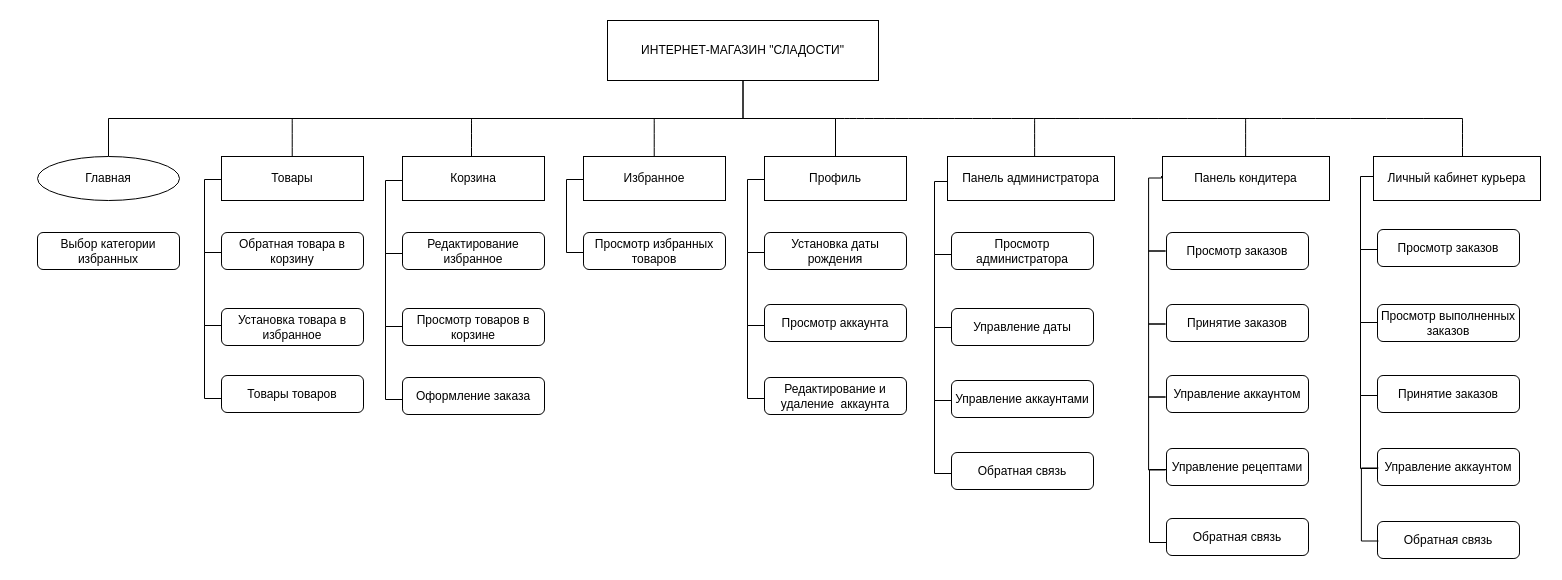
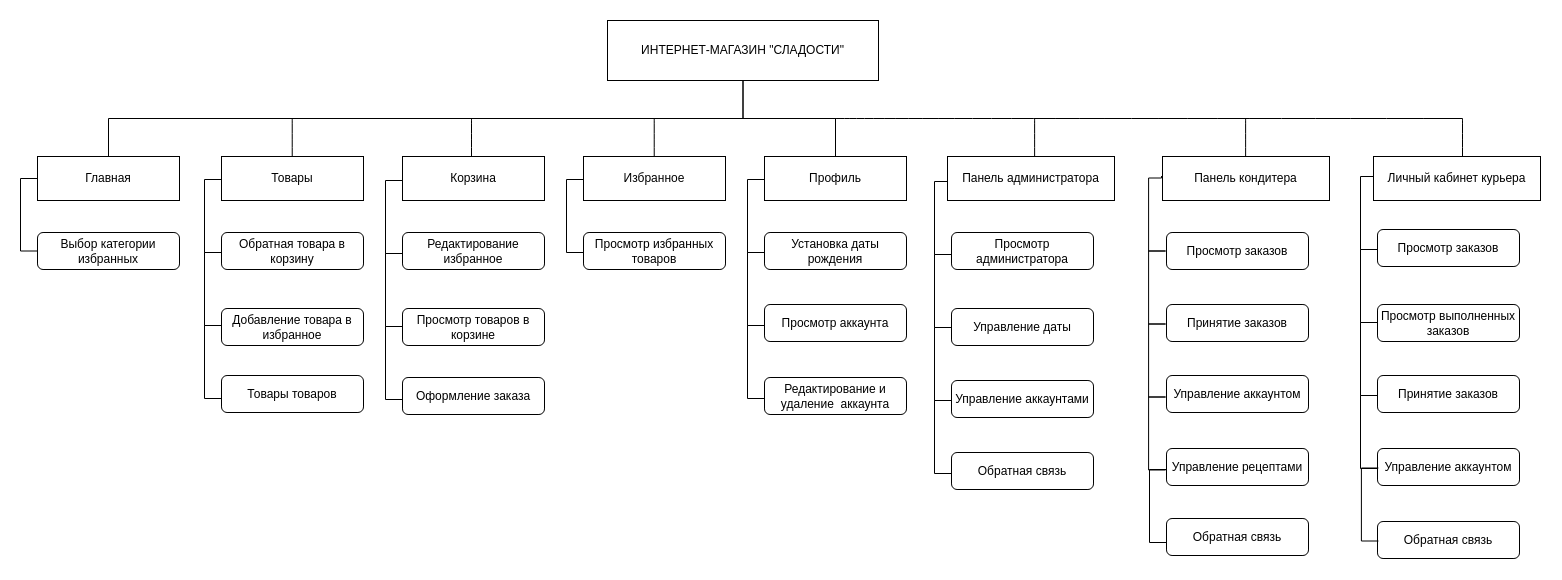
  <mxCell id="0" />
  <mxCell id="1" parent="0" />
  <mxCell id="2" style="edgeStyle=orthogonalEdgeStyle;rounded=0;orthogonalLoop=1;jettySize=auto;html=1;entryX=0.5;entryY=0;entryDx=0;entryDy=0;fontSize=12;startSize=8;endSize=8;exitX=0.5;exitY=1;exitDx=0;exitDy=0;endArrow=none;endFill=0;" edge="1" parent="1" source="3" target="4"><mxGeometry relative="1" as="geometry" /></mxCell>
  <mxCell id="3" value="ИНТЕРНЕТ-МАГАЗИН &quot;СЛАДОСТИ&quot;" style="whiteSpace=wrap;html=1;" vertex="1" parent="1"><mxGeometry x="607" y="20" width="271" height="60" as="geometry" /></mxCell>
- <mxCell id="4" value="Главная" style="ellipse;whiteSpace=wrap;html=1;" vertex="1" parent="1"><mxGeometry x="37" y="156" width="142" height="44" as="geometry" /></mxCell>
+ <mxCell id="4" value="Главная" style="whiteSpace=wrap;html=1;" vertex="1" parent="1"><mxGeometry x="37" y="156" width="142" height="44" as="geometry" /></mxCell>
  <mxCell id="5" value="Товары" style="whiteSpace=wrap;html=1;" vertex="1" parent="1"><mxGeometry x="221" y="156" width="142" height="44" as="geometry" /></mxCell>
  <mxCell id="6" value="Корзина" style="whiteSpace=wrap;html=1;" vertex="1" parent="1"><mxGeometry x="402" y="156" width="142" height="44" as="geometry" /></mxCell>
  <mxCell id="7" value="Избранное" style="whiteSpace=wrap;html=1;" vertex="1" parent="1"><mxGeometry x="583" y="156" width="142" height="44" as="geometry" /></mxCell>
  <mxCell id="8" value="Профиль" style="whiteSpace=wrap;html=1;" vertex="1" parent="1"><mxGeometry x="764" y="156" width="142" height="44" as="geometry" /></mxCell>
  <mxCell id="9" style="edgeStyle=orthogonalEdgeStyle;rounded=0;orthogonalLoop=1;jettySize=auto;html=1;entryX=0.5;entryY=0;entryDx=0;entryDy=0;fontSize=12;startSize=8;endSize=8;exitX=0.5;exitY=1;exitDx=0;exitDy=0;endArrow=none;endFill=0;" edge="1" parent="1" source="3" target="8"><mxGeometry relative="1" as="geometry"><mxPoint x="483" y="90" as="sourcePoint" /><mxPoint x="118" y="166" as="targetPoint" /></mxGeometry></mxCell>
  <mxCell id="10" value="Панель администратора" style="whiteSpace=wrap;html=1;" vertex="1" parent="1"><mxGeometry x="947" y="156" width="167" height="44" as="geometry" /></mxCell>
  <mxCell id="11" value="Панель кондитера" style="whiteSpace=wrap;html=1;" vertex="1" parent="1"><mxGeometry x="1162" y="156" width="167" height="44" as="geometry" /></mxCell>
  <mxCell id="12" value="Личный кабинет курьера" style="whiteSpace=wrap;html=1;" vertex="1" parent="1"><mxGeometry x="1373" y="156" width="167" height="44" as="geometry" /></mxCell>
  <mxCell id="13" value="" style="endArrow=none;html=1;rounded=0;fontSize=12;startSize=8;endSize=8;curved=1;" edge="1" parent="1"><mxGeometry width="50" height="50" relative="1" as="geometry"><mxPoint x="834" y="118" as="sourcePoint" /><mxPoint x="1462" y="118" as="targetPoint" /></mxGeometry></mxCell>
  <mxCell id="14" value="" style="endArrow=none;html=1;rounded=0;fontSize=12;startSize=8;endSize=8;curved=1;" edge="1" parent="1"><mxGeometry width="50" height="50" relative="1" as="geometry"><mxPoint x="1462" y="118" as="sourcePoint" /><mxPoint x="1462" y="156" as="targetPoint" /></mxGeometry></mxCell>
  <mxCell id="15" value="" style="endArrow=none;html=1;rounded=0;fontSize=12;startSize=8;endSize=8;curved=1;" edge="1" parent="1"><mxGeometry width="50" height="50" relative="1" as="geometry"><mxPoint x="1245.12" y="118" as="sourcePoint" /><mxPoint x="1245.12" y="156" as="targetPoint" /></mxGeometry></mxCell>
  <mxCell id="16" value="" style="endArrow=none;html=1;rounded=0;fontSize=12;startSize=8;endSize=8;curved=1;" edge="1" parent="1"><mxGeometry width="50" height="50" relative="1" as="geometry"><mxPoint x="1034.12" y="118" as="sourcePoint" /><mxPoint x="1034.12" y="156" as="targetPoint" /></mxGeometry></mxCell>
  <mxCell id="17" value="" style="endArrow=none;html=1;rounded=0;fontSize=12;startSize=8;endSize=8;curved=1;" edge="1" parent="1"><mxGeometry width="50" height="50" relative="1" as="geometry"><mxPoint x="653.72" y="118" as="sourcePoint" /><mxPoint x="653.72" y="156" as="targetPoint" /></mxGeometry></mxCell>
  <mxCell id="18" value="" style="endArrow=none;html=1;rounded=0;fontSize=12;startSize=8;endSize=8;curved=1;" edge="1" parent="1"><mxGeometry width="50" height="50" relative="1" as="geometry"><mxPoint x="471" y="118" as="sourcePoint" /><mxPoint x="471" y="156" as="targetPoint" /></mxGeometry></mxCell>
  <mxCell id="19" value="" style="endArrow=none;html=1;rounded=0;fontSize=12;startSize=8;endSize=8;curved=1;" edge="1" parent="1"><mxGeometry width="50" height="50" relative="1" as="geometry"><mxPoint x="291.72" y="118" as="sourcePoint" /><mxPoint x="291.72" y="156" as="targetPoint" /></mxGeometry></mxCell>
  <mxCell id="20" value="Выбор категории избранных" style="rounded=1;whiteSpace=wrap;html=1;" vertex="1" parent="1"><mxGeometry x="37" y="232" width="142" height="37" as="geometry" /></mxCell>
  <mxCell id="21" value="Обратная товара в корзину" style="rounded=1;whiteSpace=wrap;html=1;" vertex="1" parent="1"><mxGeometry x="221" y="232" width="142" height="37" as="geometry" /></mxCell>
- <mxCell id="22" value="Установка товара в избранное" style="rounded=1;whiteSpace=wrap;html=1;" vertex="1" parent="1"><mxGeometry x="221" y="308" width="142" height="37" as="geometry" /></mxCell>
+ <mxCell id="22" value="Добавление товара в избранное" style="rounded=1;whiteSpace=wrap;html=1;" vertex="1" parent="1"><mxGeometry x="221" y="308" width="142" height="37" as="geometry" /></mxCell>
  <mxCell id="23" value="Редактирование избранное" style="rounded=1;whiteSpace=wrap;html=1;" vertex="1" parent="1"><mxGeometry x="402" y="232" width="142" height="37" as="geometry" /></mxCell>
  <mxCell id="24" value="Оформление заказа" style="rounded=1;whiteSpace=wrap;html=1;" vertex="1" parent="1"><mxGeometry x="402" y="377" width="142" height="37" as="geometry" /></mxCell>
  <mxCell id="25" value="Товары товаров" style="rounded=1;whiteSpace=wrap;html=1;" vertex="1" parent="1"><mxGeometry x="221" y="375" width="142" height="37" as="geometry" /></mxCell>
  <mxCell id="26" value="Просмотр товаров в корзине" style="rounded=1;whiteSpace=wrap;html=1;" vertex="1" parent="1"><mxGeometry x="402" y="308" width="142" height="37" as="geometry" /></mxCell>
  <mxCell id="27" value="Просмотр избранных товаров" style="rounded=1;whiteSpace=wrap;html=1;" vertex="1" parent="1"><mxGeometry x="583" y="232" width="142" height="37" as="geometry" /></mxCell>
  <mxCell id="28" value="Установка даты рождения" style="rounded=1;whiteSpace=wrap;html=1;" vertex="1" parent="1"><mxGeometry x="764" y="232" width="142" height="37" as="geometry" /></mxCell>
  <mxCell id="29" value="Просмотр аккаунта" style="rounded=1;whiteSpace=wrap;html=1;" vertex="1" parent="1"><mxGeometry x="764" y="304" width="142" height="37" as="geometry" /></mxCell>
  <mxCell id="30" value="Редактирование и удаление&amp;nbsp; аккаунта" style="rounded=1;whiteSpace=wrap;html=1;" vertex="1" parent="1"><mxGeometry x="764" y="377" width="142" height="37" as="geometry" /></mxCell>
  <mxCell id="31" value="Просмотр администратора" style="rounded=1;whiteSpace=wrap;html=1;" vertex="1" parent="1"><mxGeometry x="951" y="232" width="142" height="37" as="geometry" /></mxCell>
  <mxCell id="32" value="Управление даты" style="rounded=1;whiteSpace=wrap;html=1;" vertex="1" parent="1"><mxGeometry x="951" y="308" width="142" height="37" as="geometry" /></mxCell>
  <mxCell id="33" value="Управление аккаунтами" style="rounded=1;whiteSpace=wrap;html=1;" vertex="1" parent="1"><mxGeometry x="951" y="380" width="142" height="37" as="geometry" /></mxCell>
  <mxCell id="34" value="Обратная связь" style="rounded=1;whiteSpace=wrap;html=1;" vertex="1" parent="1"><mxGeometry x="951" y="452" width="142" height="37" as="geometry" /></mxCell>
  <mxCell id="35" value="Просмотр заказов" style="rounded=1;whiteSpace=wrap;html=1;" vertex="1" parent="1"><mxGeometry x="1166" y="232" width="142" height="37" as="geometry" /></mxCell>
  <mxCell id="36" value="Принятие заказов" style="rounded=1;whiteSpace=wrap;html=1;" vertex="1" parent="1"><mxGeometry x="1166" y="304" width="142" height="37" as="geometry" /></mxCell>
  <mxCell id="37" value="Управление аккаунтом" style="rounded=1;whiteSpace=wrap;html=1;" vertex="1" parent="1"><mxGeometry x="1166" y="375" width="142" height="37" as="geometry" /></mxCell>
  <mxCell id="38" value="Обратная связь" style="rounded=1;whiteSpace=wrap;html=1;" vertex="1" parent="1"><mxGeometry x="1166" y="518" width="142" height="37" as="geometry" /></mxCell>
  <mxCell id="39" value="Просмотр заказов" style="rounded=1;whiteSpace=wrap;html=1;" vertex="1" parent="1"><mxGeometry x="1377" y="229" width="142" height="37" as="geometry" /></mxCell>
  <mxCell id="40" value="Принятие заказов" style="rounded=1;whiteSpace=wrap;html=1;" vertex="1" parent="1"><mxGeometry x="1377" y="375" width="142" height="37" as="geometry" /></mxCell>
  <mxCell id="41" value="Управление аккаунтом" style="rounded=1;whiteSpace=wrap;html=1;" vertex="1" parent="1"><mxGeometry x="1377" y="448" width="142" height="37" as="geometry" /></mxCell>
  <mxCell id="42" value="Обратная связь" style="rounded=1;whiteSpace=wrap;html=1;" vertex="1" parent="1"><mxGeometry x="1377" y="521" width="142" height="37" as="geometry" /></mxCell>
  <mxCell id="43" value="Просмотр выполненных заказов" style="rounded=1;whiteSpace=wrap;html=1;" vertex="1" parent="1"><mxGeometry x="1377" y="304" width="142" height="37" as="geometry" /></mxCell>
  <mxCell id="44" value="Управление рецептами" style="rounded=1;whiteSpace=wrap;html=1;" vertex="1" parent="1"><mxGeometry x="1166" y="448" width="142" height="37" as="geometry" /></mxCell>
+ <mxCell id="45" value="" style="endArrow=none;html=1;rounded=0;fontSize=12;startSize=8;endSize=8;exitX=0;exitY=0.5;exitDx=0;exitDy=0;entryX=0;entryY=0.5;entryDx=0;entryDy=0;edgeStyle=orthogonalEdgeStyle;" edge="1" parent="1" source="4" target="20"><mxGeometry width="50" height="50" relative="1" as="geometry"><mxPoint x="449" y="109" as="sourcePoint" /><mxPoint x="499" y="59" as="targetPoint" /><Array as="points"><mxPoint x="20" y="178" /><mxPoint x="20" y="251" /></Array></mxGeometry></mxCell>
  <mxCell id="46" value="" style="endArrow=none;html=1;rounded=0;fontSize=12;startSize=8;endSize=8;exitX=0;exitY=0.5;exitDx=0;exitDy=0;entryX=0;entryY=0.5;entryDx=0;entryDy=0;edgeStyle=orthogonalEdgeStyle;" edge="1" parent="1"><mxGeometry width="50" height="50" relative="1" as="geometry"><mxPoint x="221" y="179" as="sourcePoint" /><mxPoint x="221" y="252" as="targetPoint" /><Array as="points"><mxPoint x="204" y="179" /><mxPoint x="204" y="252" /></Array></mxGeometry></mxCell>
  <mxCell id="47" value="" style="endArrow=none;html=1;rounded=0;fontSize=12;startSize=8;endSize=8;exitX=0;exitY=0.5;exitDx=0;exitDy=0;entryX=0;entryY=0.5;entryDx=0;entryDy=0;edgeStyle=orthogonalEdgeStyle;" edge="1" parent="1"><mxGeometry width="50" height="50" relative="1" as="geometry"><mxPoint x="221" y="252" as="sourcePoint" /><mxPoint x="221" y="325" as="targetPoint" /><Array as="points"><mxPoint x="204" y="252" /><mxPoint x="204" y="325" /></Array></mxGeometry></mxCell>
  <mxCell id="48" value="" style="endArrow=none;html=1;rounded=0;fontSize=12;startSize=8;endSize=8;exitX=0;exitY=0.5;exitDx=0;exitDy=0;entryX=0;entryY=0.5;entryDx=0;entryDy=0;edgeStyle=orthogonalEdgeStyle;" edge="1" parent="1"><mxGeometry width="50" height="50" relative="1" as="geometry"><mxPoint x="221" y="325" as="sourcePoint" /><mxPoint x="221" y="398" as="targetPoint" /><Array as="points"><mxPoint x="204" y="325" /><mxPoint x="204" y="398" /></Array></mxGeometry></mxCell>
  <mxCell id="49" value="" style="endArrow=none;html=1;rounded=0;fontSize=12;startSize=8;endSize=8;exitX=0;exitY=0.5;exitDx=0;exitDy=0;entryX=0;entryY=0.5;entryDx=0;entryDy=0;edgeStyle=orthogonalEdgeStyle;" edge="1" parent="1"><mxGeometry width="50" height="50" relative="1" as="geometry"><mxPoint x="402" y="180" as="sourcePoint" /><mxPoint x="402" y="253" as="targetPoint" /><Array as="points"><mxPoint x="385" y="180" /><mxPoint x="385" y="253" /></Array></mxGeometry></mxCell>
  <mxCell id="50" value="" style="endArrow=none;html=1;rounded=0;fontSize=12;startSize=8;endSize=8;exitX=0;exitY=0.5;exitDx=0;exitDy=0;entryX=0;entryY=0.5;entryDx=0;entryDy=0;edgeStyle=orthogonalEdgeStyle;" edge="1" parent="1"><mxGeometry width="50" height="50" relative="1" as="geometry"><mxPoint x="402" y="253" as="sourcePoint" /><mxPoint x="402" y="326" as="targetPoint" /><Array as="points"><mxPoint x="385" y="253" /><mxPoint x="385" y="326" /></Array></mxGeometry></mxCell>
  <mxCell id="51" value="" style="endArrow=none;html=1;rounded=0;fontSize=12;startSize=8;endSize=8;exitX=0;exitY=0.5;exitDx=0;exitDy=0;entryX=0;entryY=0.5;entryDx=0;entryDy=0;edgeStyle=orthogonalEdgeStyle;" edge="1" parent="1"><mxGeometry width="50" height="50" relative="1" as="geometry"><mxPoint x="402" y="326" as="sourcePoint" /><mxPoint x="402" y="399" as="targetPoint" /><Array as="points"><mxPoint x="385" y="326" /><mxPoint x="385" y="399" /></Array></mxGeometry></mxCell>
  <mxCell id="52" value="" style="endArrow=none;html=1;rounded=0;fontSize=12;startSize=8;endSize=8;exitX=0;exitY=0.5;exitDx=0;exitDy=0;entryX=0;entryY=0.5;entryDx=0;entryDy=0;edgeStyle=orthogonalEdgeStyle;" edge="1" parent="1"><mxGeometry width="50" height="50" relative="1" as="geometry"><mxPoint x="583" y="179" as="sourcePoint" /><mxPoint x="583" y="252" as="targetPoint" /><Array as="points"><mxPoint x="566" y="179" /><mxPoint x="566" y="252" /></Array></mxGeometry></mxCell>
  <mxCell id="53" value="" style="endArrow=none;html=1;rounded=0;fontSize=12;startSize=8;endSize=8;exitX=0;exitY=0.5;exitDx=0;exitDy=0;entryX=0;entryY=0.5;entryDx=0;entryDy=0;edgeStyle=orthogonalEdgeStyle;" edge="1" parent="1"><mxGeometry width="50" height="50" relative="1" as="geometry"><mxPoint x="764" y="179" as="sourcePoint" /><mxPoint x="764" y="252" as="targetPoint" /><Array as="points"><mxPoint x="747" y="179" /><mxPoint x="747" y="252" /></Array></mxGeometry></mxCell>
  <mxCell id="54" value="" style="endArrow=none;html=1;rounded=0;fontSize=12;startSize=8;endSize=8;exitX=0;exitY=0.5;exitDx=0;exitDy=0;entryX=0;entryY=0.5;entryDx=0;entryDy=0;edgeStyle=orthogonalEdgeStyle;" edge="1" parent="1"><mxGeometry width="50" height="50" relative="1" as="geometry"><mxPoint x="764" y="252" as="sourcePoint" /><mxPoint x="764" y="325" as="targetPoint" /><Array as="points"><mxPoint x="747" y="252" /><mxPoint x="747" y="325" /></Array></mxGeometry></mxCell>
  <mxCell id="55" value="" style="endArrow=none;html=1;rounded=0;fontSize=12;startSize=8;endSize=8;exitX=0;exitY=0.5;exitDx=0;exitDy=0;entryX=0;entryY=0.5;entryDx=0;entryDy=0;edgeStyle=orthogonalEdgeStyle;" edge="1" parent="1"><mxGeometry width="50" height="50" relative="1" as="geometry"><mxPoint x="764" y="325" as="sourcePoint" /><mxPoint x="764" y="398" as="targetPoint" /><Array as="points"><mxPoint x="747" y="325" /><mxPoint x="747" y="398" /></Array></mxGeometry></mxCell>
  <mxCell id="56" value="" style="endArrow=none;html=1;rounded=0;fontSize=12;startSize=8;endSize=8;entryX=0;entryY=0.5;entryDx=0;entryDy=0;edgeStyle=orthogonalEdgeStyle;" edge="1" parent="1"><mxGeometry width="50" height="50" relative="1" as="geometry"><mxPoint x="947" y="179" as="sourcePoint" /><mxPoint x="951" y="254" as="targetPoint" /><Array as="points"><mxPoint x="934" y="181" /><mxPoint x="934" y="254" /></Array></mxGeometry></mxCell>
  <mxCell id="57" value="" style="endArrow=none;html=1;rounded=0;fontSize=12;startSize=8;endSize=8;exitX=0;exitY=0.5;exitDx=0;exitDy=0;entryX=0;entryY=0.5;entryDx=0;entryDy=0;edgeStyle=orthogonalEdgeStyle;" edge="1" parent="1"><mxGeometry width="50" height="50" relative="1" as="geometry"><mxPoint x="951" y="254" as="sourcePoint" /><mxPoint x="951" y="327" as="targetPoint" /><Array as="points"><mxPoint x="934" y="254" /><mxPoint x="934" y="327" /></Array></mxGeometry></mxCell>
  <mxCell id="58" value="" style="endArrow=none;html=1;rounded=0;fontSize=12;startSize=8;endSize=8;exitX=0;exitY=0.5;exitDx=0;exitDy=0;entryX=0;entryY=0.5;entryDx=0;entryDy=0;edgeStyle=orthogonalEdgeStyle;" edge="1" parent="1"><mxGeometry width="50" height="50" relative="1" as="geometry"><mxPoint x="951" y="327" as="sourcePoint" /><mxPoint x="951" y="400" as="targetPoint" /><Array as="points"><mxPoint x="934" y="327" /><mxPoint x="934" y="400" /></Array></mxGeometry></mxCell>
  <mxCell id="59" value="" style="endArrow=none;html=1;rounded=0;fontSize=12;startSize=8;endSize=8;exitX=0;exitY=0.5;exitDx=0;exitDy=0;entryX=0;entryY=0.5;entryDx=0;entryDy=0;edgeStyle=orthogonalEdgeStyle;" edge="1" parent="1"><mxGeometry width="50" height="50" relative="1" as="geometry"><mxPoint x="951" y="400" as="sourcePoint" /><mxPoint x="951" y="473" as="targetPoint" /><Array as="points"><mxPoint x="934" y="400" /><mxPoint x="934" y="473" /></Array></mxGeometry></mxCell>
  <mxCell id="60" value="" style="endArrow=none;html=1;rounded=0;fontSize=12;startSize=8;endSize=8;entryX=0;entryY=0.5;entryDx=0;entryDy=0;edgeStyle=orthogonalEdgeStyle;" edge="1" parent="1"><mxGeometry width="50" height="50" relative="1" as="geometry"><mxPoint x="1161.06" y="175.5" as="sourcePoint" /><mxPoint x="1165.06" y="250.5" as="targetPoint" /><Array as="points"><mxPoint x="1148.06" y="177.5" /><mxPoint x="1148.06" y="250.5" /></Array></mxGeometry></mxCell>
  <mxCell id="61" value="" style="endArrow=none;html=1;rounded=0;fontSize=12;startSize=8;endSize=8;exitX=0;exitY=0.5;exitDx=0;exitDy=0;entryX=0;entryY=0.5;entryDx=0;entryDy=0;edgeStyle=orthogonalEdgeStyle;" edge="1" parent="1"><mxGeometry width="50" height="50" relative="1" as="geometry"><mxPoint x="1165.06" y="250.5" as="sourcePoint" /><mxPoint x="1165.06" y="323.5" as="targetPoint" /><Array as="points"><mxPoint x="1148.06" y="250.5" /><mxPoint x="1148.06" y="323.5" /></Array></mxGeometry></mxCell>
  <mxCell id="62" value="" style="endArrow=none;html=1;rounded=0;fontSize=12;startSize=8;endSize=8;exitX=0;exitY=0.5;exitDx=0;exitDy=0;entryX=0;entryY=0.5;entryDx=0;entryDy=0;edgeStyle=orthogonalEdgeStyle;" edge="1" parent="1"><mxGeometry width="50" height="50" relative="1" as="geometry"><mxPoint x="1165.06" y="323.5" as="sourcePoint" /><mxPoint x="1165.06" y="396.5" as="targetPoint" /><Array as="points"><mxPoint x="1148.06" y="323.5" /><mxPoint x="1148.06" y="396.5" /></Array></mxGeometry></mxCell>
  <mxCell id="63" value="" style="endArrow=none;html=1;rounded=0;fontSize=12;startSize=8;endSize=8;exitX=0;exitY=0.5;exitDx=0;exitDy=0;entryX=0;entryY=0.5;entryDx=0;entryDy=0;edgeStyle=orthogonalEdgeStyle;" edge="1" parent="1"><mxGeometry width="50" height="50" relative="1" as="geometry"><mxPoint x="1165.06" y="396.5" as="sourcePoint" /><mxPoint x="1165.06" y="469.5" as="targetPoint" /><Array as="points"><mxPoint x="1148.06" y="396.5" /><mxPoint x="1148.06" y="469.5" /></Array></mxGeometry></mxCell>
  <mxCell id="64" value="" style="endArrow=none;html=1;rounded=0;fontSize=12;startSize=8;endSize=8;exitX=0;exitY=0.5;exitDx=0;exitDy=0;entryX=0;entryY=0.5;entryDx=0;entryDy=0;edgeStyle=orthogonalEdgeStyle;" edge="1" parent="1"><mxGeometry width="50" height="50" relative="1" as="geometry"><mxPoint x="1166" y="469" as="sourcePoint" /><mxPoint x="1166" y="542" as="targetPoint" /><Array as="points"><mxPoint x="1149" y="469" /><mxPoint x="1149" y="542" /></Array></mxGeometry></mxCell>
  <mxCell id="65" value="" style="endArrow=none;html=1;rounded=0;fontSize=12;startSize=8;endSize=8;entryX=0;entryY=0.5;entryDx=0;entryDy=0;edgeStyle=orthogonalEdgeStyle;" edge="1" parent="1"><mxGeometry width="50" height="50" relative="1" as="geometry"><mxPoint x="1372.98" y="174" as="sourcePoint" /><mxPoint x="1376.98" y="249" as="targetPoint" /><Array as="points"><mxPoint x="1359.98" y="176" /><mxPoint x="1359.98" y="249" /></Array></mxGeometry></mxCell>
  <mxCell id="66" value="" style="endArrow=none;html=1;rounded=0;fontSize=12;startSize=8;endSize=8;exitX=0;exitY=0.5;exitDx=0;exitDy=0;entryX=0;entryY=0.5;entryDx=0;entryDy=0;edgeStyle=orthogonalEdgeStyle;" edge="1" parent="1"><mxGeometry width="50" height="50" relative="1" as="geometry"><mxPoint x="1376.98" y="249" as="sourcePoint" /><mxPoint x="1376.98" y="322" as="targetPoint" /><Array as="points"><mxPoint x="1359.98" y="249" /><mxPoint x="1359.98" y="322" /></Array></mxGeometry></mxCell>
  <mxCell id="67" value="" style="endArrow=none;html=1;rounded=0;fontSize=12;startSize=8;endSize=8;exitX=0;exitY=0.5;exitDx=0;exitDy=0;entryX=0;entryY=0.5;entryDx=0;entryDy=0;edgeStyle=orthogonalEdgeStyle;" edge="1" parent="1"><mxGeometry width="50" height="50" relative="1" as="geometry"><mxPoint x="1376.98" y="322" as="sourcePoint" /><mxPoint x="1376.98" y="395" as="targetPoint" /><Array as="points"><mxPoint x="1359.98" y="322" /><mxPoint x="1359.98" y="395" /></Array></mxGeometry></mxCell>
  <mxCell id="68" value="" style="endArrow=none;html=1;rounded=0;fontSize=12;startSize=8;endSize=8;exitX=0;exitY=0.5;exitDx=0;exitDy=0;entryX=0;entryY=0.5;entryDx=0;entryDy=0;edgeStyle=orthogonalEdgeStyle;" edge="1" parent="1"><mxGeometry width="50" height="50" relative="1" as="geometry"><mxPoint x="1376.98" y="395" as="sourcePoint" /><mxPoint x="1376.98" y="468" as="targetPoint" /><Array as="points"><mxPoint x="1359.98" y="395" /><mxPoint x="1359.98" y="468" /></Array></mxGeometry></mxCell>
  <mxCell id="69" value="" style="endArrow=none;html=1;rounded=0;fontSize=12;startSize=8;endSize=8;exitX=0;exitY=0.5;exitDx=0;exitDy=0;entryX=0;entryY=0.5;entryDx=0;entryDy=0;edgeStyle=orthogonalEdgeStyle;" edge="1" parent="1"><mxGeometry width="50" height="50" relative="1" as="geometry"><mxPoint x="1377.92" y="467.5" as="sourcePoint" /><mxPoint x="1377.92" y="540.5" as="targetPoint" /><Array as="points"><mxPoint x="1360.92" y="467.5" /><mxPoint x="1360.92" y="540.5" /></Array></mxGeometry></mxCell>
